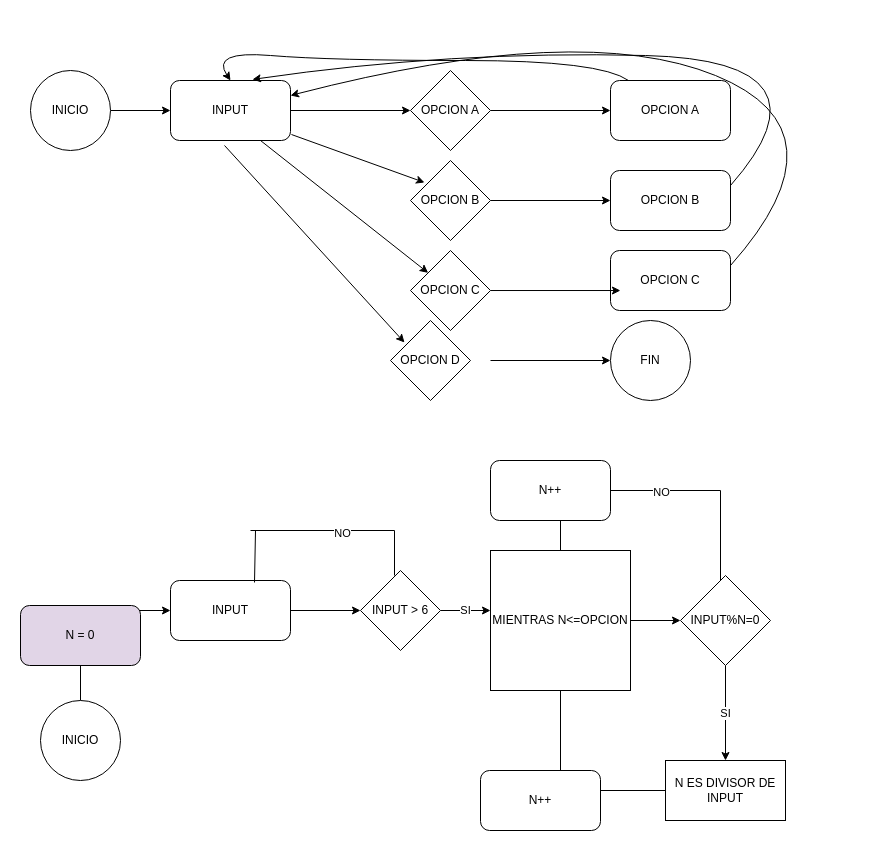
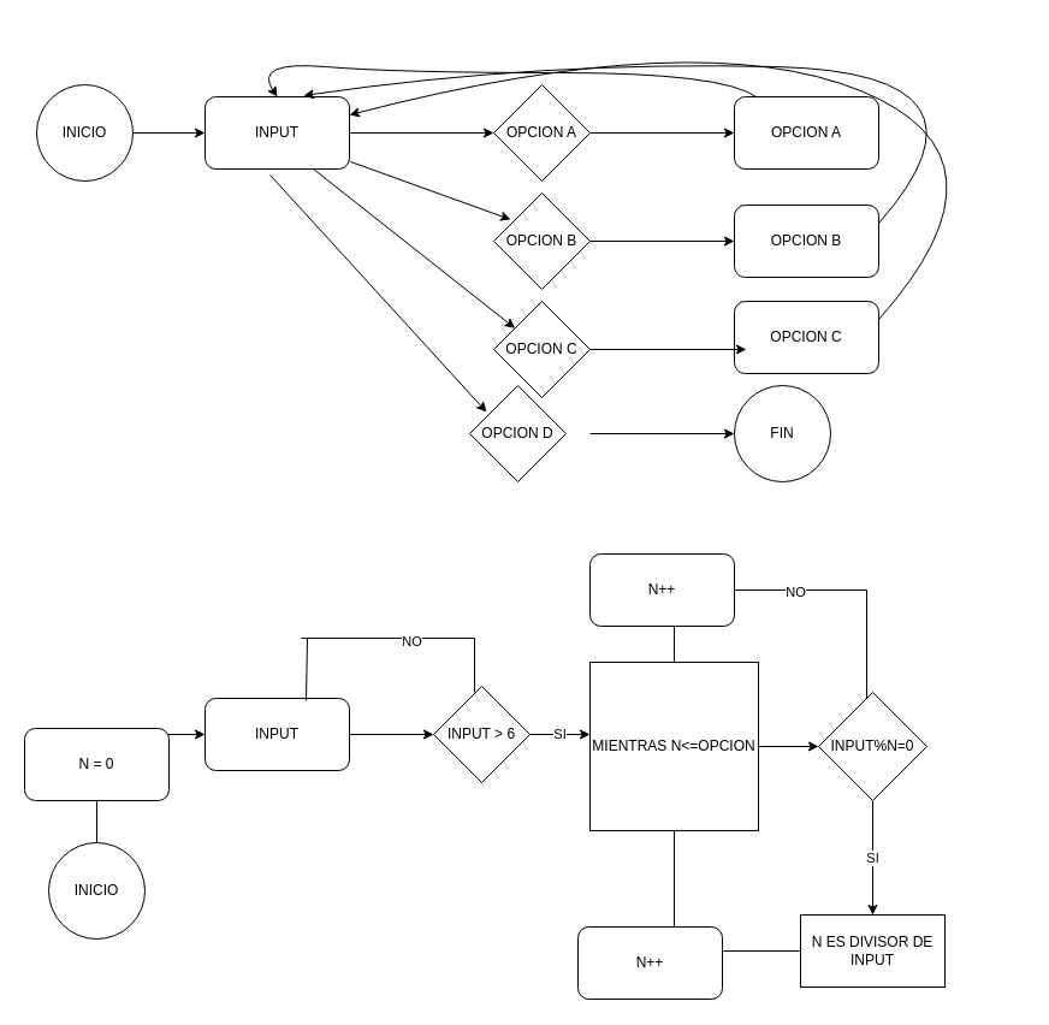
  <mxCell id="0" />
  <mxCell id="1" parent="0" />
  <mxCell id="2" value="" style="edgeStyle=orthogonalEdgeStyle;rounded=0;orthogonalLoop=1;jettySize=auto;html=1;" edge="1" parent="1" source="3" target="5"><mxGeometry relative="1" as="geometry" /></mxCell>
  <mxCell id="3" value="INICIO" style="ellipse;whiteSpace=wrap;html=1;aspect=fixed;" vertex="1" parent="1"><mxGeometry x="30" y="70" width="80" height="80" as="geometry" /></mxCell>
  <mxCell id="4" style="edgeStyle=orthogonalEdgeStyle;rounded=0;orthogonalLoop=1;jettySize=auto;html=1;" edge="1" parent="1" source="5" target="17"><mxGeometry relative="1" as="geometry" /></mxCell>
  <mxCell id="5" value="INPUT" style="rounded=1;whiteSpace=wrap;html=1;" vertex="1" parent="1"><mxGeometry x="170" y="80" width="120" height="60" as="geometry" /></mxCell>
  <mxCell id="6" value="OPCION A" style="whiteSpace=wrap;html=1;rounded=1;" vertex="1" parent="1"><mxGeometry x="610" y="80" width="120" height="60" as="geometry" /></mxCell>
  <mxCell id="7" value="OPCION B" style="rounded=1;whiteSpace=wrap;html=1;" vertex="1" parent="1"><mxGeometry x="610" y="170" width="120" height="60" as="geometry" /></mxCell>
  <mxCell id="8" value="OPCION C" style="rounded=1;whiteSpace=wrap;html=1;" vertex="1" parent="1"><mxGeometry x="610" y="250" width="120" height="60" as="geometry" /></mxCell>
  <mxCell id="9" value="" style="endArrow=classic;html=1;rounded=0;exitX=0.45;exitY=1.083;exitDx=0;exitDy=0;exitPerimeter=0;entryX=0.175;entryY=0.275;entryDx=0;entryDy=0;entryPerimeter=0;" edge="1" parent="1" source="5" target="15"><mxGeometry width="50" height="50" relative="1" as="geometry"><mxPoint x="360" y="310" as="sourcePoint" /><mxPoint x="370" y="345" as="targetPoint" /></mxGeometry></mxCell>
  <mxCell id="10" value="" style="curved=1;endArrow=classic;html=1;rounded=0;entryX=0.5;entryY=0;entryDx=0;entryDy=0;" edge="1" parent="1" source="6" target="5"><mxGeometry width="50" height="50" relative="1" as="geometry"><mxPoint x="360" y="240" as="sourcePoint" /><mxPoint x="410" y="190" as="targetPoint" /><Array as="points"><mxPoint x="600" y="60" /><mxPoint x="330" y="60" /><mxPoint x="210" y="50" /></Array></mxGeometry></mxCell>
  <mxCell id="11" value="" style="curved=1;endArrow=classic;html=1;rounded=0;entryX=0.683;entryY=-0.017;entryDx=0;entryDy=0;entryPerimeter=0;exitX=1;exitY=0.25;exitDx=0;exitDy=0;" edge="1" parent="1" source="7" target="5"><mxGeometry width="50" height="50" relative="1" as="geometry"><mxPoint x="360" y="240" as="sourcePoint" /><mxPoint x="410" y="190" as="targetPoint" /><Array as="points"><mxPoint x="840" y="60" /><mxPoint x="450" y="50" /></Array></mxGeometry></mxCell>
  <mxCell id="12" value="" style="curved=1;endArrow=classic;html=1;rounded=0;entryX=1;entryY=0.25;entryDx=0;entryDy=0;exitX=1;exitY=0.25;exitDx=0;exitDy=0;" edge="1" parent="1" source="8" target="5"><mxGeometry width="50" height="50" relative="1" as="geometry"><mxPoint x="360" y="240" as="sourcePoint" /><mxPoint x="410" y="190" as="targetPoint" /><Array as="points"><mxPoint x="850" y="130" /><mxPoint x="580" y="20" /></Array></mxGeometry></mxCell>
  <mxCell id="13" value="FIN" style="ellipse;whiteSpace=wrap;html=1;aspect=fixed;" vertex="1" parent="1"><mxGeometry x="610" y="320" width="80" height="80" as="geometry" /></mxCell>
  <mxCell id="14" value="" style="endArrow=classic;html=1;rounded=0;entryX=0;entryY=0.5;entryDx=0;entryDy=0;exitX=1;exitY=0.5;exitDx=0;exitDy=0;" edge="1" parent="1" target="13"><mxGeometry width="50" height="50" relative="1" as="geometry"><mxPoint x="490" y="360" as="sourcePoint" /><mxPoint x="410" y="190" as="targetPoint" /></mxGeometry></mxCell>
  <mxCell id="15" value="OPCION D" style="rhombus;whiteSpace=wrap;html=1;" vertex="1" parent="1"><mxGeometry x="390" y="320" width="80" height="80" as="geometry" /></mxCell>
  <mxCell id="16" style="edgeStyle=orthogonalEdgeStyle;rounded=0;orthogonalLoop=1;jettySize=auto;html=1;entryX=0;entryY=0.5;entryDx=0;entryDy=0;" edge="1" parent="1" source="17" target="6"><mxGeometry relative="1" as="geometry" /></mxCell>
  <mxCell id="17" value="OPCION A" style="rhombus;whiteSpace=wrap;html=1;" vertex="1" parent="1"><mxGeometry x="410" y="70" width="80" height="80" as="geometry" /></mxCell>
  <mxCell id="18" style="edgeStyle=orthogonalEdgeStyle;rounded=0;orthogonalLoop=1;jettySize=auto;html=1;entryX=0;entryY=0.5;entryDx=0;entryDy=0;" edge="1" parent="1" source="19" target="7"><mxGeometry relative="1" as="geometry" /></mxCell>
  <mxCell id="19" value="OPCION B" style="rhombus;whiteSpace=wrap;html=1;" vertex="1" parent="1"><mxGeometry x="410" y="160" width="80" height="80" as="geometry" /></mxCell>
  <mxCell id="20" value="" style="endArrow=classic;html=1;rounded=0;exitX=1.008;exitY=0.9;exitDx=0;exitDy=0;exitPerimeter=0;entryX=0.175;entryY=0.275;entryDx=0;entryDy=0;entryPerimeter=0;" edge="1" parent="1" source="5" target="19"><mxGeometry width="50" height="50" relative="1" as="geometry"><mxPoint x="440" y="240" as="sourcePoint" /><mxPoint x="490" y="190" as="targetPoint" /></mxGeometry></mxCell>
  <mxCell id="21" style="edgeStyle=orthogonalEdgeStyle;rounded=0;orthogonalLoop=1;jettySize=auto;html=1;entryX=0.083;entryY=0.667;entryDx=0;entryDy=0;entryPerimeter=0;" edge="1" parent="1" source="22" target="8"><mxGeometry relative="1" as="geometry" /></mxCell>
  <mxCell id="22" value="OPCION C" style="rhombus;whiteSpace=wrap;html=1;" vertex="1" parent="1"><mxGeometry x="410" y="250" width="80" height="80" as="geometry" /></mxCell>
  <mxCell id="23" value="" style="endArrow=classic;html=1;rounded=0;exitX=0.75;exitY=1;exitDx=0;exitDy=0;" edge="1" parent="1" source="5" target="22"><mxGeometry width="50" height="50" relative="1" as="geometry"><mxPoint x="344" y="250" as="sourcePoint" /><mxPoint x="394" y="200" as="targetPoint" /></mxGeometry></mxCell>
  <mxCell id="24" style="edgeStyle=orthogonalEdgeStyle;rounded=0;orthogonalLoop=1;jettySize=auto;html=1;entryX=0;entryY=0.5;entryDx=0;entryDy=0;" edge="1" parent="1" source="25" target="27"><mxGeometry relative="1" as="geometry"><Array as="points"><mxPoint x="80" y="610" /></Array></mxGeometry></mxCell>
  <mxCell id="25" value="INICIO" style="ellipse;whiteSpace=wrap;html=1;aspect=fixed;" vertex="1" parent="1"><mxGeometry x="40" y="700" width="80" height="80" as="geometry" /></mxCell>
  <mxCell id="26" style="edgeStyle=orthogonalEdgeStyle;rounded=0;orthogonalLoop=1;jettySize=auto;html=1;entryX=0;entryY=0.5;entryDx=0;entryDy=0;" edge="1" parent="1" source="27" target="29"><mxGeometry relative="1" as="geometry" /></mxCell>
  <mxCell id="27" value="INPUT" style="rounded=1;whiteSpace=wrap;html=1;" vertex="1" parent="1"><mxGeometry x="170" y="580" width="120" height="60" as="geometry" /></mxCell>
  <mxCell id="28" value="SI" style="edgeStyle=orthogonalEdgeStyle;rounded=0;orthogonalLoop=1;jettySize=auto;html=1;" edge="1" parent="1" source="29"><mxGeometry relative="1" as="geometry"><mxPoint x="490" y="610" as="targetPoint" /></mxGeometry></mxCell>
  <mxCell id="29" value="INPUT &amp;gt; 6" style="rhombus;whiteSpace=wrap;html=1;" vertex="1" parent="1"><mxGeometry x="360" y="570" width="80" height="80" as="geometry" /></mxCell>
- <mxCell id="30" value="N = 0" style="whiteSpace=wrap;html=1;rounded=1;fillColor=#e1d5e7;" vertex="1" parent="1"><mxGeometry x="20" y="605" width="120" height="60" as="geometry" /></mxCell>
+ <mxCell id="30" value="N = 0" style="whiteSpace=wrap;html=1;rounded=1;" vertex="1" parent="1"><mxGeometry x="20" y="605" width="120" height="60" as="geometry" /></mxCell>
  <mxCell id="31" style="edgeStyle=orthogonalEdgeStyle;rounded=0;orthogonalLoop=1;jettySize=auto;html=1;exitX=1;exitY=0.5;exitDx=0;exitDy=0;" edge="1" parent="1" source="32" target="34"><mxGeometry relative="1" as="geometry" /></mxCell>
  <mxCell id="32" value="MIENTRAS N&amp;lt;=OPCION&lt;br&gt;" style="whiteSpace=wrap;html=1;aspect=fixed;" vertex="1" parent="1"><mxGeometry x="490" y="550" width="140" height="140" as="geometry" /></mxCell>
  <mxCell id="33" value="SI" style="edgeStyle=orthogonalEdgeStyle;rounded=0;orthogonalLoop=1;jettySize=auto;html=1;" edge="1" parent="1" source="34" target="35"><mxGeometry relative="1" as="geometry" /></mxCell>
  <mxCell id="34" value="INPUT%N=0" style="rhombus;whiteSpace=wrap;html=1;" vertex="1" parent="1"><mxGeometry x="680" y="575" width="90" height="90" as="geometry" /></mxCell>
  <mxCell id="35" value="N ES DIVISOR DE INPUT" style="whiteSpace=wrap;html=1;" vertex="1" parent="1"><mxGeometry x="665" y="760" width="120" height="60" as="geometry" /></mxCell>
  <mxCell id="36" value="" style="endArrow=none;html=1;rounded=0;" edge="1" parent="1"><mxGeometry width="50" height="50" relative="1" as="geometry"><mxPoint x="720" y="580" as="sourcePoint" /><mxPoint x="720" y="490" as="targetPoint" /></mxGeometry></mxCell>
  <mxCell id="37" value="" style="endArrow=none;html=1;rounded=0;" edge="1" parent="1"><mxGeometry width="50" height="50" relative="1" as="geometry"><mxPoint x="560" y="490" as="sourcePoint" /><mxPoint x="720" y="490" as="targetPoint" /></mxGeometry></mxCell>
  <mxCell id="38" value="NO" style="edgeLabel;html=1;align=center;verticalAlign=middle;resizable=0;points=[];" vertex="1" connectable="0" parent="37"><mxGeometry x="0.25" y="-1" relative="1" as="geometry"><mxPoint as="offset" /></mxGeometry></mxCell>
  <mxCell id="39" value="" style="endArrow=none;html=1;rounded=0;" edge="1" parent="1" source="32"><mxGeometry width="50" height="50" relative="1" as="geometry"><mxPoint x="510" y="540" as="sourcePoint" /><mxPoint x="560" y="490" as="targetPoint" /></mxGeometry></mxCell>
  <mxCell id="40" value="" style="endArrow=none;html=1;rounded=0;" edge="1" parent="1"><mxGeometry width="50" height="50" relative="1" as="geometry"><mxPoint x="560" y="790" as="sourcePoint" /><mxPoint x="665" y="790" as="targetPoint" /></mxGeometry></mxCell>
  <mxCell id="41" value="" style="endArrow=none;html=1;rounded=0;entryX=0.5;entryY=1;entryDx=0;entryDy=0;" edge="1" parent="1" target="32"><mxGeometry width="50" height="50" relative="1" as="geometry"><mxPoint x="560" y="790" as="sourcePoint" /><mxPoint x="610" y="740" as="targetPoint" /></mxGeometry></mxCell>
  <mxCell id="42" value="" style="endArrow=none;html=1;rounded=0;" edge="1" parent="1"><mxGeometry width="50" height="50" relative="1" as="geometry"><mxPoint x="394" y="575" as="sourcePoint" /><mxPoint x="394" y="530" as="targetPoint" /></mxGeometry></mxCell>
  <mxCell id="43" value="" style="endArrow=none;html=1;rounded=0;" edge="1" parent="1"><mxGeometry width="50" height="50" relative="1" as="geometry"><mxPoint x="250" y="530" as="sourcePoint" /><mxPoint x="394" y="530" as="targetPoint" /></mxGeometry></mxCell>
  <mxCell id="44" value="NO" style="edgeLabel;html=1;align=center;verticalAlign=middle;resizable=0;points=[];" vertex="1" connectable="0" parent="43"><mxGeometry x="0.264" y="-2" relative="1" as="geometry"><mxPoint as="offset" /></mxGeometry></mxCell>
  <mxCell id="45" value="" style="endArrow=none;html=1;rounded=0;exitX=0.7;exitY=0.033;exitDx=0;exitDy=0;exitPerimeter=0;" edge="1" parent="1" source="27"><mxGeometry width="50" height="50" relative="1" as="geometry"><mxPoint x="205" y="580" as="sourcePoint" /><mxPoint x="255" y="530" as="targetPoint" /></mxGeometry></mxCell>
  <mxCell id="46" value="N++" style="rounded=1;whiteSpace=wrap;html=1;" vertex="1" parent="1"><mxGeometry x="480" y="770" width="120" height="60" as="geometry" /></mxCell>
  <mxCell id="47" value="N++" style="rounded=1;whiteSpace=wrap;html=1;" vertex="1" parent="1"><mxGeometry x="490" y="460" width="120" height="60" as="geometry" /></mxCell>
